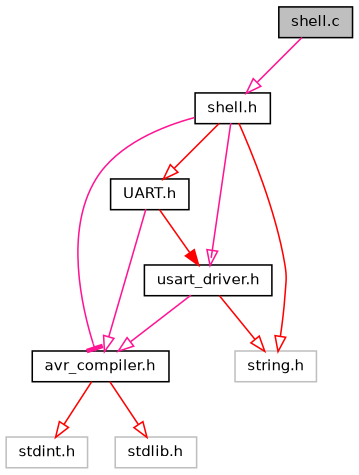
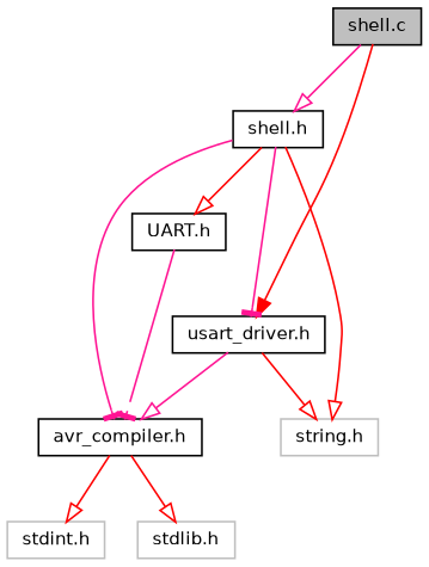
  digraph {
    node [color=black fillcolor=white fontname=Helvetica fontsize=10 shape=record style=filled]
    edge [arrowhead=onormal color=red fontname=Helvetica fontsize=10 labelfontname=Helvetica labelfontsize=10 style=solid]
    n1 [fillcolor=grey75 fontcolor=black height=0.2 label="shell.c" width=0.4]
    n2 [height=0.2 label="shell.h" width=0.4]
    n3 [height=0.2 label="usart_driver.h" width=0.4]
    n4 [height=0.2 label="avr_compiler.h" width=0.4]
    n5 [height=0.2 label="UART.h" width=0.4]
    n6 [color=grey75 height=0.2 label="string.h" width=0.4]
    n7 [color=grey75 height=0.2 label="stdint.h" width=0.4]
    n8 [color=grey75 height=0.2 label="stdlib.h" width=0.4]
    n1 -> n2 [color=deeppink]
-   n2 -> n3 [color=deeppink]
+   n2 -> n3 [arrowhead=tee color=deeppink]
    n2 -> n4 [arrowhead=tee color=deeppink]
    n2 -> n5
    n2 -> n6
    n3 -> n4 [color=deeppink]
    n3 -> n6
    n4 -> n7
    n4 -> n8
-   n5 -> n3 [arrowhead=normal]
-   n5 -> n4 [color=deeppink]
+   n1 -> n3 [arrowhead=normal]
+   n5 -> n4 [arrowhead=tee color=deeppink]
  }
